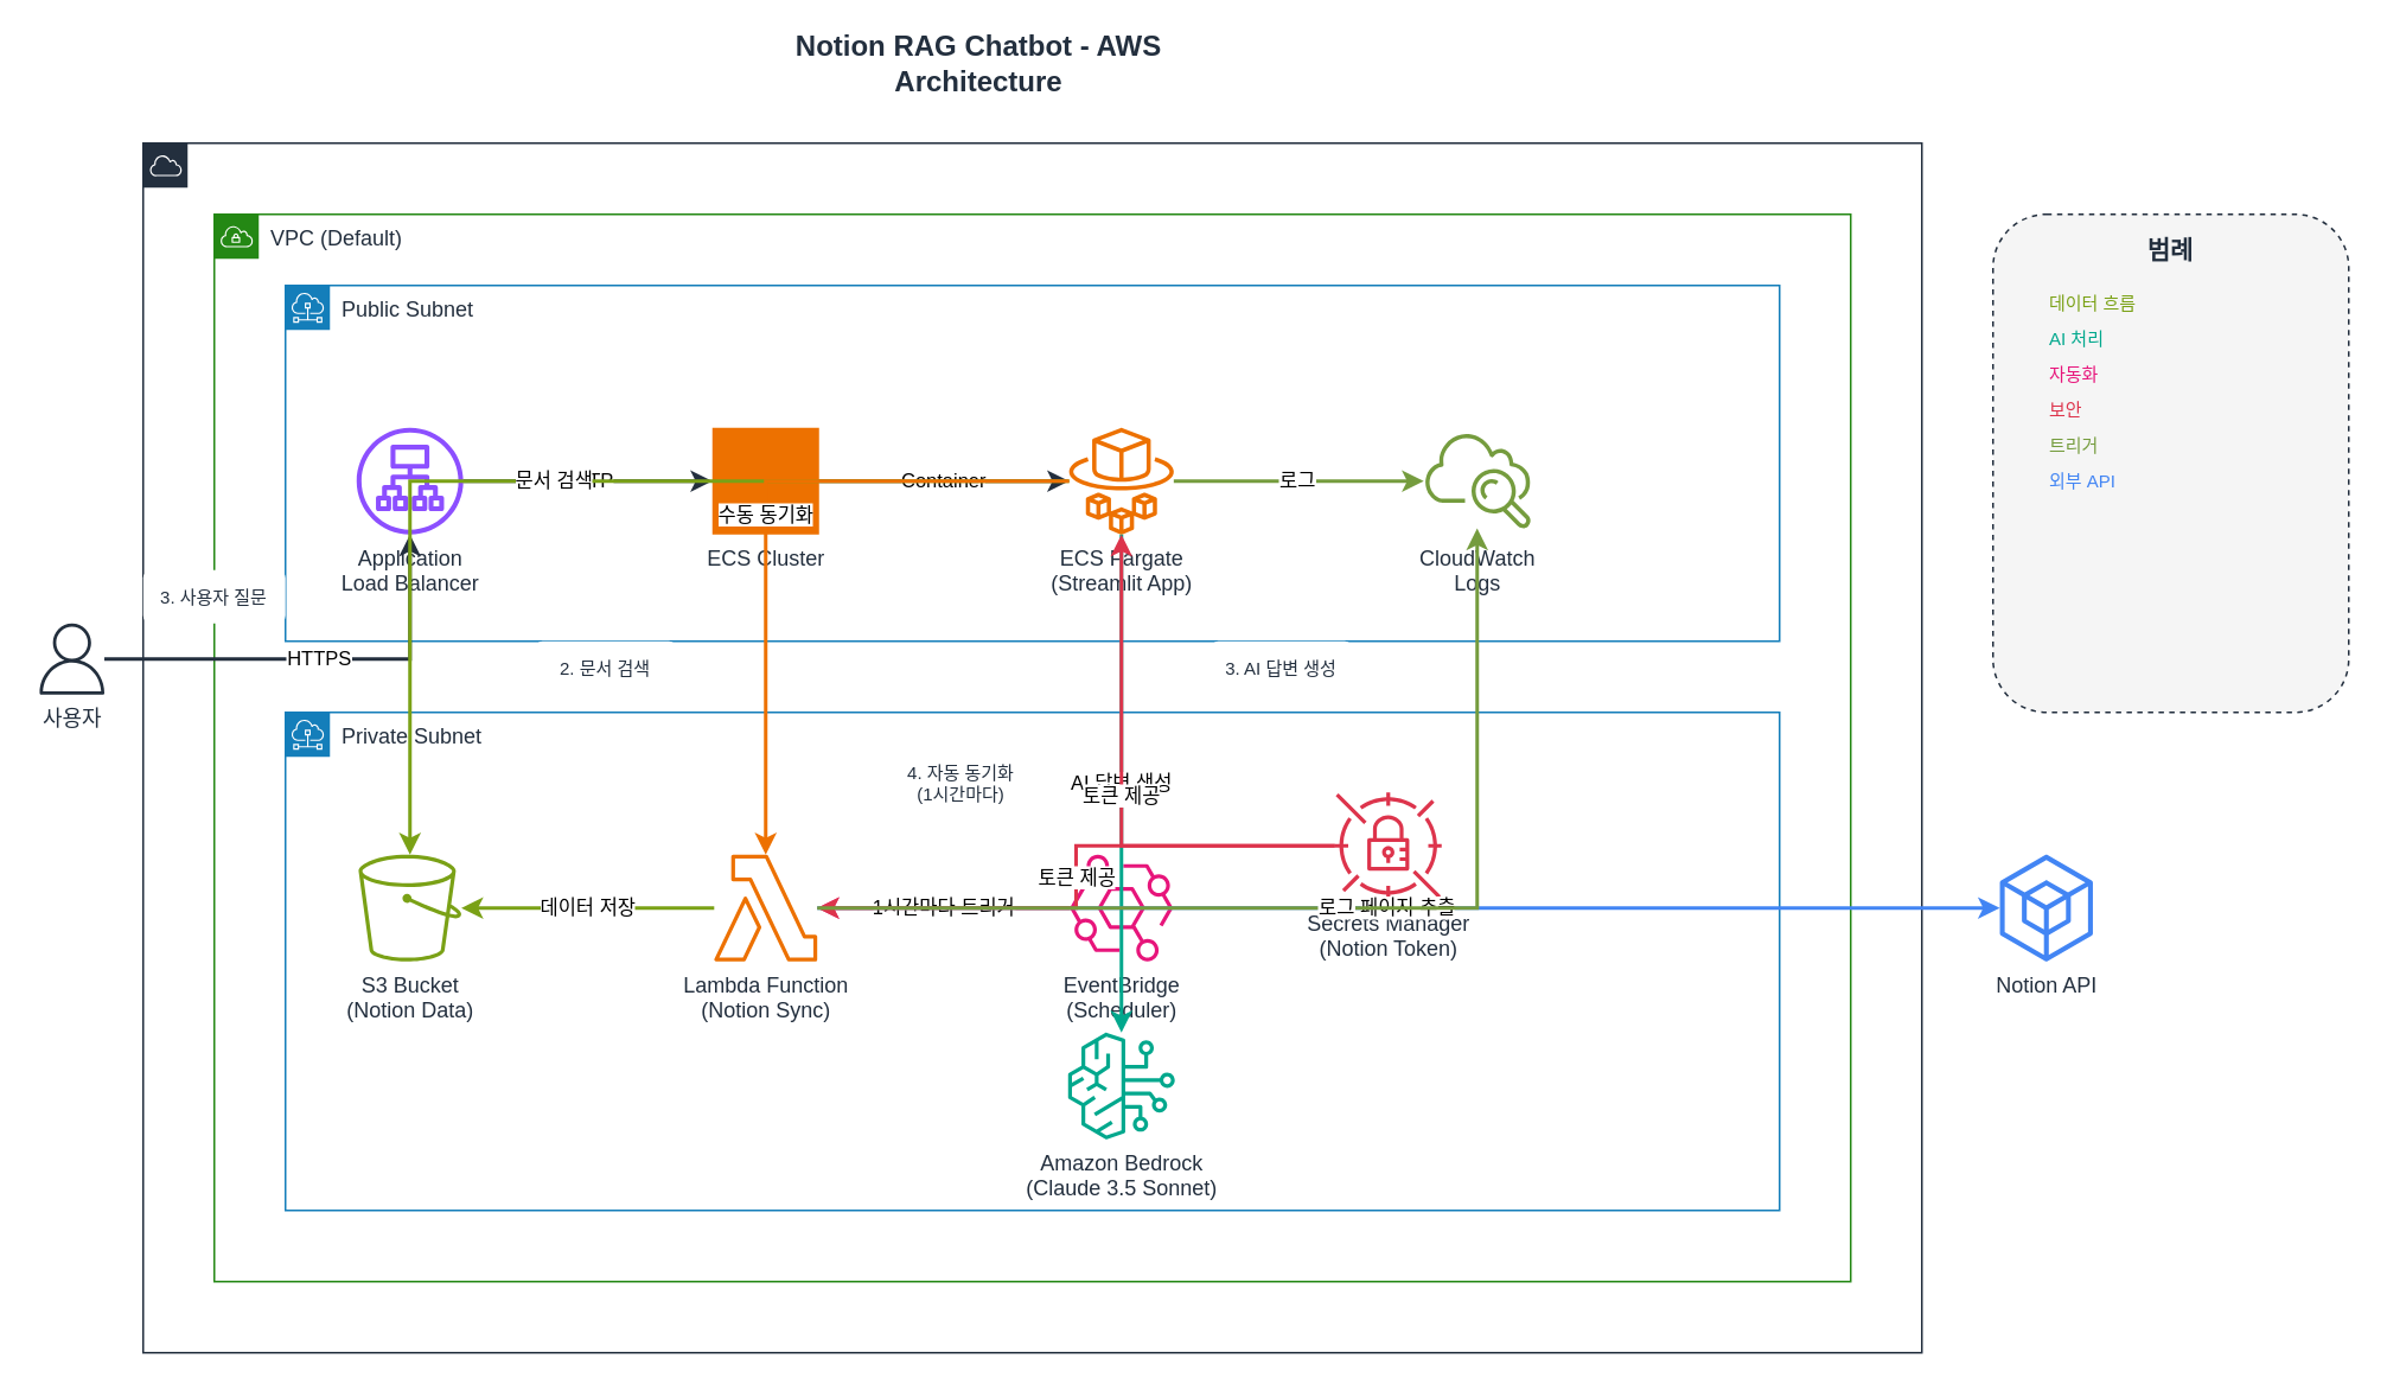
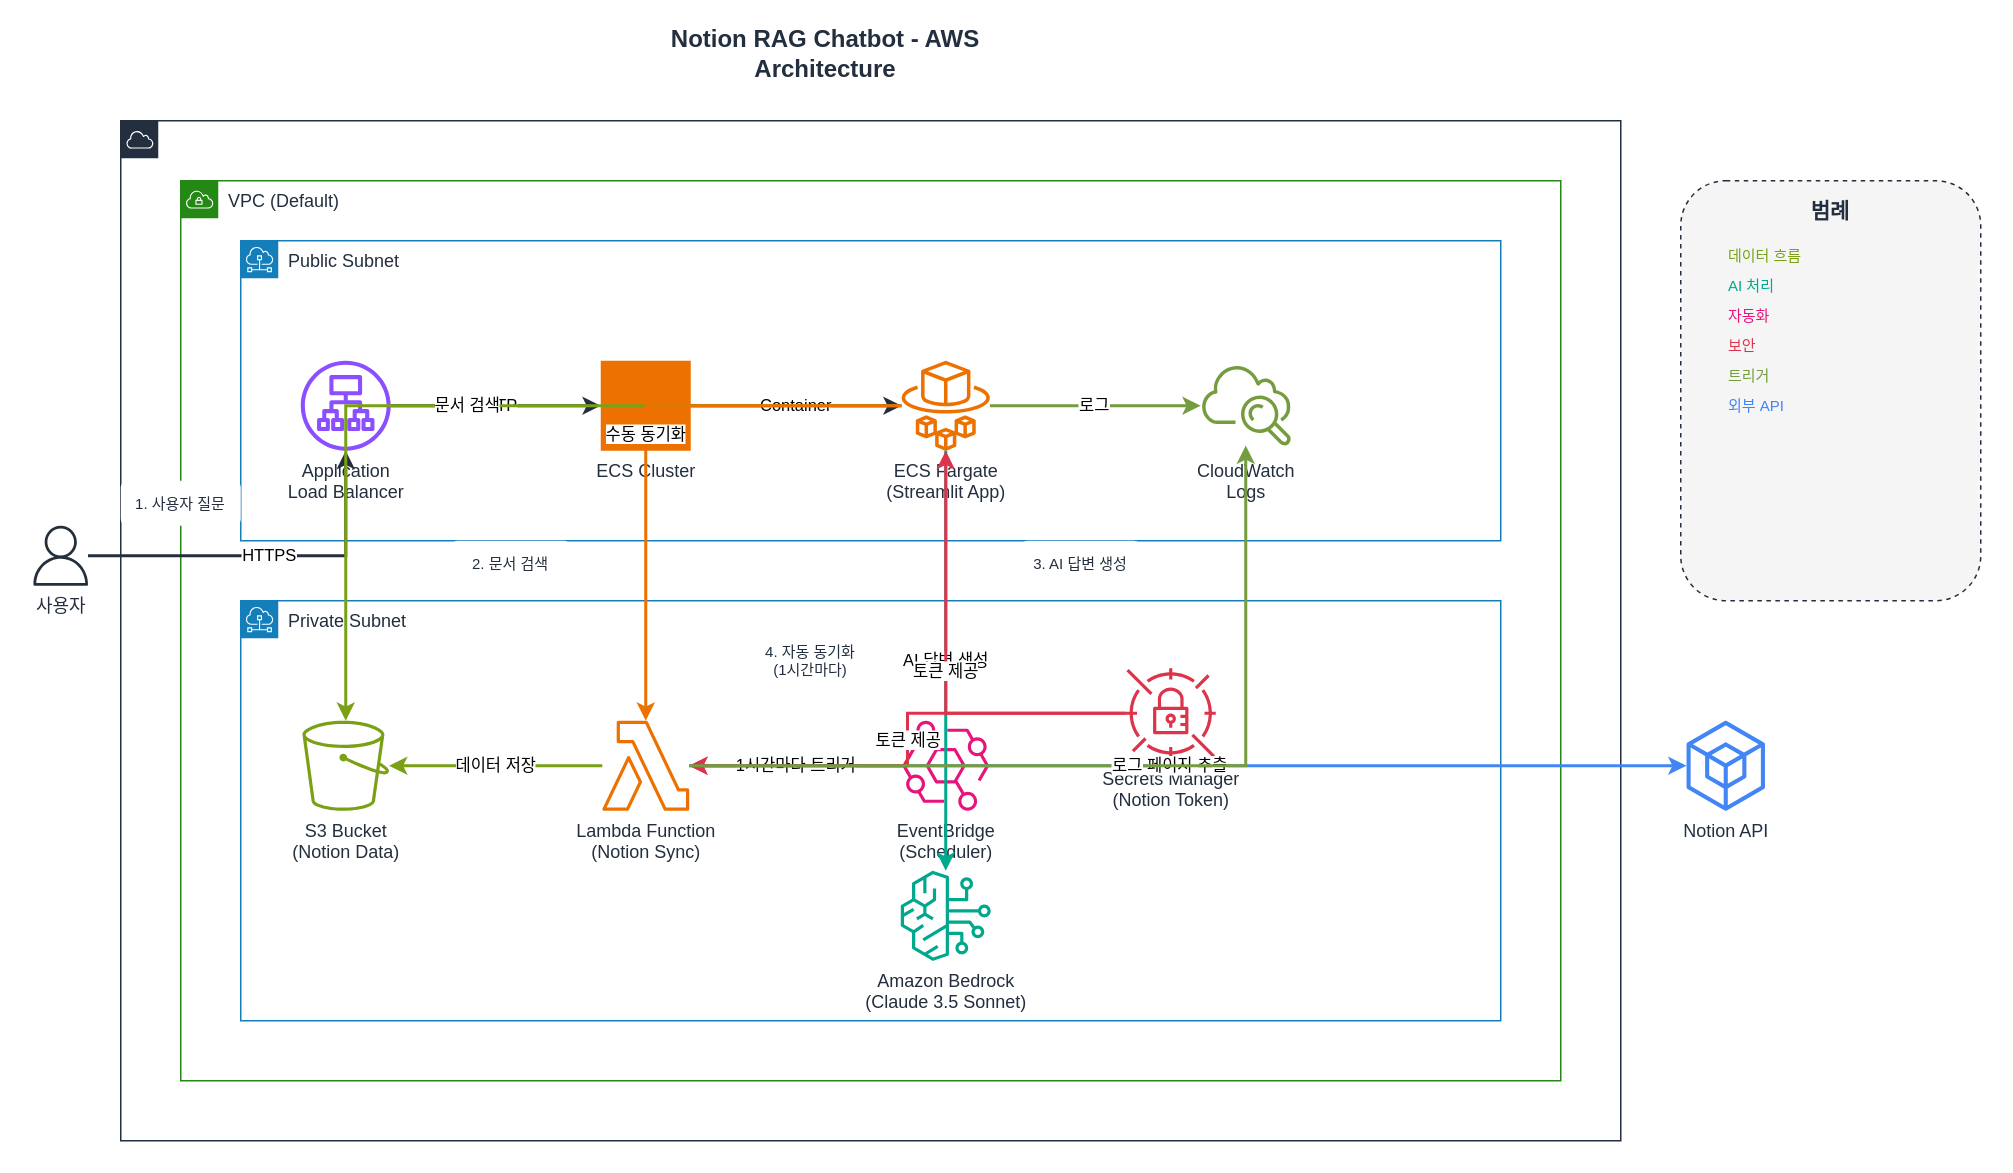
  <mxCell id="0" />
  <mxCell id="1" parent="0" />
  <mxCell id="2" value="" style="sketch=0;outlineConnect=0;gradientColor=none;html=1;whiteSpace=wrap;fontSize=12;fontStyle=0;shape=mxgraph.aws4.group;grIcon=mxgraph.aws4.group_aws_cloud;strokeColor=#232F3E;fillColor=none;verticalAlign=top;align=left;spacingLeft=30;fontColor=#232F3E;dashed=0;" vertex="1" parent="1"><mxGeometry x="80" y="80" width="1000" height="680" as="geometry" /></mxCell>
  <mxCell id="3" value="사용자" style="sketch=0;outlineConnect=0;fontColor=#232F3E;gradientColor=none;fillColor=#232F3D;strokeColor=none;dashed=0;verticalLabelPosition=bottom;verticalAlign=top;align=center;html=1;fontSize=12;fontStyle=0;aspect=fixed;pointerEvents=1;shape=mxgraph.aws4.user;" vertex="1" parent="1"><mxGeometry x="20" y="350" width="40" height="40" as="geometry" /></mxCell>
  <mxCell id="4" value="VPC (Default)" style="sketch=0;outlineConnect=0;gradientColor=none;html=1;whiteSpace=wrap;fontSize=12;fontStyle=0;shape=mxgraph.aws4.group;grIcon=mxgraph.aws4.group_vpc;strokeColor=#248814;fillColor=none;verticalAlign=top;align=left;spacingLeft=30;fontColor=#232F3E;dashed=0;" vertex="1" parent="1"><mxGeometry x="120" y="120" width="920" height="600" as="geometry" /></mxCell>
  <mxCell id="5" value="Public Subnet" style="sketch=0;outlineConnect=0;gradientColor=none;html=1;whiteSpace=wrap;fontSize=12;fontStyle=0;shape=mxgraph.aws4.group;grIcon=mxgraph.aws4.group_subnet;strokeColor=#147EBA;fillColor=none;verticalAlign=top;align=left;spacingLeft=30;fontColor=#232F3E;dashed=0;" vertex="1" parent="1"><mxGeometry x="160" y="160" width="840" height="200" as="geometry" /></mxCell>
  <mxCell id="6" value="Private Subnet" style="sketch=0;outlineConnect=0;gradientColor=none;html=1;whiteSpace=wrap;fontSize=12;fontStyle=0;shape=mxgraph.aws4.group;grIcon=mxgraph.aws4.group_subnet;strokeColor=#147EBA;fillColor=none;verticalAlign=top;align=left;spacingLeft=30;fontColor=#232F3E;dashed=0;" vertex="1" parent="1"><mxGeometry x="160" y="400" width="840" height="280" as="geometry" /></mxCell>
  <mxCell id="7" value="Application&#10;Load Balancer" style="sketch=0;outlineConnect=0;fontColor=#232F3E;gradientColor=none;fillColor=#8C4FFF;strokeColor=none;dashed=0;verticalLabelPosition=bottom;verticalAlign=top;align=center;html=1;fontSize=12;fontStyle=0;aspect=fixed;pointerEvents=1;shape=mxgraph.aws4.application_load_balancer;" vertex="1" parent="1"><mxGeometry x="200" y="240" width="60" height="60" as="geometry" /></mxCell>
  <mxCell id="8" value="ECS Cluster" style="sketch=0;outlineConnect=0;fontColor=#232F3E;gradientColor=none;fillColor=#ED7100;strokeColor=none;dashed=0;verticalLabelPosition=bottom;verticalAlign=top;align=center;html=1;fontSize=12;fontStyle=0;aspect=fixed;pointerEvents=1;shape=mxgraph.aws4.ecs_cluster;" vertex="1" parent="1"><mxGeometry x="400" y="240" width="60" height="60" as="geometry" /></mxCell>
  <mxCell id="9" value="ECS Fargate&#10;(Streamlit App)" style="sketch=0;outlineConnect=0;fontColor=#232F3E;gradientColor=none;fillColor=#ED7100;strokeColor=none;dashed=0;verticalLabelPosition=bottom;verticalAlign=top;align=center;html=1;fontSize=12;fontStyle=0;aspect=fixed;pointerEvents=1;shape=mxgraph.aws4.fargate;" vertex="1" parent="1"><mxGeometry x="600" y="240" width="60" height="60" as="geometry" /></mxCell>
  <mxCell id="10" value="S3 Bucket&#10;(Notion Data)" style="sketch=0;outlineConnect=0;fontColor=#232F3E;gradientColor=none;fillColor=#7AA116;strokeColor=none;dashed=0;verticalLabelPosition=bottom;verticalAlign=top;align=center;html=1;fontSize=12;fontStyle=0;aspect=fixed;pointerEvents=1;shape=mxgraph.aws4.s3;" vertex="1" parent="1"><mxGeometry x="200" y="480" width="60" height="60" as="geometry" /></mxCell>
  <mxCell id="11" value="Lambda Function&#10;(Notion Sync)" style="sketch=0;outlineConnect=0;fontColor=#232F3E;gradientColor=none;fillColor=#ED7100;strokeColor=none;dashed=0;verticalLabelPosition=bottom;verticalAlign=top;align=center;html=1;fontSize=12;fontStyle=0;aspect=fixed;pointerEvents=1;shape=mxgraph.aws4.lambda;" vertex="1" parent="1"><mxGeometry x="400" y="480" width="60" height="60" as="geometry" /></mxCell>
  <mxCell id="12" value="EventBridge&#10;(Scheduler)" style="sketch=0;outlineConnect=0;fontColor=#232F3E;gradientColor=none;fillColor=#E7157B;strokeColor=none;dashed=0;verticalLabelPosition=bottom;verticalAlign=top;align=center;html=1;fontSize=12;fontStyle=0;aspect=fixed;pointerEvents=1;shape=mxgraph.aws4.eventbridge;" vertex="1" parent="1"><mxGeometry x="600" y="480" width="60" height="60" as="geometry" /></mxCell>
  <mxCell id="13" value="Secrets Manager&#10;(Notion Token)" style="sketch=0;outlineConnect=0;fontColor=#232F3E;gradientColor=none;fillColor=#DD344C;strokeColor=none;dashed=0;verticalLabelPosition=bottom;verticalAlign=top;align=center;html=1;fontSize=12;fontStyle=0;aspect=fixed;pointerEvents=1;shape=mxgraph.aws4.secrets_manager;" vertex="1" parent="1"><mxGeometry x="750" y="445" width="60" height="60" as="geometry" /></mxCell>
  <mxCell id="14" value="CloudWatch&#10;Logs" style="sketch=0;outlineConnect=0;fontColor=#232F3E;gradientColor=none;fillColor=#759C3E;strokeColor=none;dashed=0;verticalLabelPosition=bottom;verticalAlign=top;align=center;html=1;fontSize=12;fontStyle=0;aspect=fixed;pointerEvents=1;shape=mxgraph.aws4.cloudwatch;" vertex="1" parent="1"><mxGeometry x="800" y="240" width="60" height="60" as="geometry" /></mxCell>
  <mxCell id="15" value="Amazon Bedrock&#10;(Claude 3.5 Sonnet)" style="sketch=0;outlineConnect=0;fontColor=#232F3E;gradientColor=none;fillColor=#01A88D;strokeColor=none;dashed=0;verticalLabelPosition=bottom;verticalAlign=top;align=center;html=1;fontSize=12;fontStyle=0;aspect=fixed;pointerEvents=1;shape=mxgraph.aws4.bedrock;" vertex="1" parent="1"><mxGeometry x="600" y="580" width="60" height="60" as="geometry" /></mxCell>
  <mxCell id="16" value="Notion API" style="sketch=0;outlineConnect=0;fontColor=#232F3E;gradientColor=none;fillColor=#4285F4;strokeColor=none;dashed=0;verticalLabelPosition=bottom;verticalAlign=top;align=center;html=1;fontSize=12;fontStyle=0;aspect=fixed;pointerEvents=1;shape=mxgraph.aws4.external_sdk;" vertex="1" parent="1"><mxGeometry x="1120" y="480" width="60" height="60" as="geometry" /></mxCell>
  <mxCell id="17" value="HTTPS" style="edgeStyle=orthogonalEdgeStyle;rounded=0;orthogonalLoop=1;jettySize=auto;html=1;strokeColor=#232F3E;strokeWidth=2;" edge="1" parent="1" source="3" target="7"><mxGeometry relative="1" as="geometry" /></mxCell>
  <mxCell id="18" value="HTTP" style="edgeStyle=orthogonalEdgeStyle;rounded=0;orthogonalLoop=1;jettySize=auto;html=1;strokeColor=#232F3E;strokeWidth=2;" edge="1" parent="1" source="7" target="8"><mxGeometry relative="1" as="geometry" /></mxCell>
  <mxCell id="19" value="Container" style="edgeStyle=orthogonalEdgeStyle;rounded=0;orthogonalLoop=1;jettySize=auto;html=1;strokeColor=#232F3E;strokeWidth=2;" edge="1" parent="1" source="8" target="9"><mxGeometry relative="1" as="geometry" /></mxCell>
  <mxCell id="20" value="문서 검색" style="edgeStyle=orthogonalEdgeStyle;rounded=0;orthogonalLoop=1;jettySize=auto;html=1;strokeColor=#7AA116;strokeWidth=2;" edge="1" parent="1" source="9" target="10"><mxGeometry relative="1" as="geometry" /></mxCell>
  <mxCell id="21" value="AI 답변 생성" style="edgeStyle=orthogonalEdgeStyle;rounded=0;orthogonalLoop=1;jettySize=auto;html=1;strokeColor=#01A88D;strokeWidth=2;" edge="1" parent="1" source="9" target="15"><mxGeometry relative="1" as="geometry" /></mxCell>
  <mxCell id="22" value="수동 동기화" style="edgeStyle=orthogonalEdgeStyle;rounded=0;orthogonalLoop=1;jettySize=auto;html=1;strokeColor=#ED7100;strokeWidth=2;" edge="1" parent="1" source="9" target="11"><mxGeometry relative="1" as="geometry" /></mxCell>
  <mxCell id="23" value="1시간마다 트리거" style="edgeStyle=orthogonalEdgeStyle;rounded=0;orthogonalLoop=1;jettySize=auto;html=1;strokeColor=#E7157B;strokeWidth=2;" edge="1" parent="1" source="12" target="11"><mxGeometry relative="1" as="geometry" /></mxCell>
  <mxCell id="24" value="데이터 저장" style="edgeStyle=orthogonalEdgeStyle;rounded=0;orthogonalLoop=1;jettySize=auto;html=1;strokeColor=#7AA116;strokeWidth=2;" edge="1" parent="1" source="11" target="10"><mxGeometry relative="1" as="geometry" /></mxCell>
  <mxCell id="25" value="페이지 추출" style="edgeStyle=orthogonalEdgeStyle;rounded=0;orthogonalLoop=1;jettySize=auto;html=1;strokeColor=#4285F4;strokeWidth=2;" edge="1" parent="1" source="11" target="16"><mxGeometry relative="1" as="geometry" /></mxCell>
  <mxCell id="26" value="토큰 제공" style="edgeStyle=orthogonalEdgeStyle;rounded=0;orthogonalLoop=1;jettySize=auto;html=1;strokeColor=#DD344C;strokeWidth=2;" edge="1" parent="1" source="13" target="11"><mxGeometry relative="1" as="geometry" /></mxCell>
  <mxCell id="27" value="토큰 제공" style="edgeStyle=orthogonalEdgeStyle;rounded=0;orthogonalLoop=1;jettySize=auto;html=1;strokeColor=#DD344C;strokeWidth=2;" edge="1" parent="1" source="13" target="9"><mxGeometry relative="1" as="geometry" /></mxCell>
  <mxCell id="28" value="로그" style="edgeStyle=orthogonalEdgeStyle;rounded=0;orthogonalLoop=1;jettySize=auto;html=1;strokeColor=#759C3E;strokeWidth=2;" edge="1" parent="1" source="9" target="14"><mxGeometry relative="1" as="geometry" /></mxCell>
  <mxCell id="29" value="로그" style="edgeStyle=orthogonalEdgeStyle;rounded=0;orthogonalLoop=1;jettySize=auto;html=1;strokeColor=#759C3E;strokeWidth=2;" edge="1" parent="1" source="11" target="14"><mxGeometry relative="1" as="geometry" /></mxCell>
  <mxCell id="30" value="Notion RAG Chatbot - AWS Architecture" style="text;html=1;strokeColor=none;fillColor=none;align=center;verticalAlign=middle;whiteSpace=wrap;rounded=0;fontSize=16;fontStyle=1;fontColor=#232F3E;" vertex="1" parent="1"><mxGeometry x="400" y="20" width="300" height="30" as="geometry" /></mxCell>
  <mxCell id="31" value="" style="rounded=1;whiteSpace=wrap;html=1;strokeColor=#232F3E;fillColor=#F5F5F5;dashed=1;" vertex="1" parent="1"><mxGeometry x="1120" y="120" width="200" height="280" as="geometry" /></mxCell>
  <mxCell id="32" value="범례" style="text;html=1;strokeColor=none;fillColor=none;align=center;verticalAlign=middle;whiteSpace=wrap;rounded=0;fontSize=14;fontStyle=1;fontColor=#232F3E;" vertex="1" parent="1"><mxGeometry x="1200" y="130" width="40" height="20" as="geometry" /></mxCell>
  <mxCell id="33" value="데이터 흐름" style="text;html=1;strokeColor=none;fillColor=none;align=left;verticalAlign=middle;whiteSpace=wrap;rounded=0;fontSize=10;fontColor=#7AA116;" vertex="1" parent="1"><mxGeometry x="1150" y="160" width="60" height="20" as="geometry" /></mxCell>
  <mxCell id="34" value="AI 처리" style="text;html=1;strokeColor=none;fillColor=none;align=left;verticalAlign=middle;whiteSpace=wrap;rounded=0;fontSize=10;fontColor=#01A88D;" vertex="1" parent="1"><mxGeometry x="1150" y="180" width="60" height="20" as="geometry" /></mxCell>
  <mxCell id="35" value="자동화" style="text;html=1;strokeColor=none;fillColor=none;align=left;verticalAlign=middle;whiteSpace=wrap;rounded=0;fontSize=10;fontColor=#E7157B;" vertex="1" parent="1"><mxGeometry x="1150" y="200" width="60" height="20" as="geometry" /></mxCell>
  <mxCell id="36" value="보안" style="text;html=1;strokeColor=none;fillColor=none;align=left;verticalAlign=middle;whiteSpace=wrap;rounded=0;fontSize=10;fontColor=#DD344C;" vertex="1" parent="1"><mxGeometry x="1150" y="220" width="60" height="20" as="geometry" /></mxCell>
  <mxCell id="37" value="트리거" style="text;html=1;strokeColor=none;fillColor=none;align=left;verticalAlign=middle;whiteSpace=wrap;rounded=0;fontSize=10;fontColor=#759C3E;" vertex="1" parent="1"><mxGeometry x="1150" y="240" width="60" height="20" as="geometry" /></mxCell>
  <mxCell id="38" value="외부 API" style="text;html=1;strokeColor=none;fillColor=none;align=left;verticalAlign=middle;whiteSpace=wrap;rounded=0;fontSize=10;fontColor=#4285F4;" vertex="1" parent="1"><mxGeometry x="1150" y="260" width="60" height="20" as="geometry" /></mxCell>
- <mxCell id="39" value="3. 사용자 질문" style="text;html=1;strokeColor=none;fillColor=#FFFFFF;align=center;verticalAlign=middle;whiteSpace=wrap;rounded=1;fontSize=10;fontColor=#232F3E;strokeWidth=1;" vertex="1" parent="1"><mxGeometry x="80" y="320" width="80" height="30" as="geometry" /></mxCell>
+ <mxCell id="39" value="1. 사용자 질문" style="text;html=1;strokeColor=none;fillColor=#FFFFFF;align=center;verticalAlign=middle;whiteSpace=wrap;rounded=1;fontSize=10;fontColor=#232F3E;strokeWidth=1;" vertex="1" parent="1"><mxGeometry x="80" y="320" width="80" height="30" as="geometry" /></mxCell>
  <mxCell id="40" value="2. 문서 검색" style="text;html=1;strokeColor=none;fillColor=#FFFFFF;align=center;verticalAlign=middle;whiteSpace=wrap;rounded=1;fontSize=10;fontColor=#232F3E;strokeWidth=1;" vertex="1" parent="1"><mxGeometry x="300" y="360" width="80" height="30" as="geometry" /></mxCell>
  <mxCell id="41" value="3. AI 답변 생성" style="text;html=1;strokeColor=none;fillColor=#FFFFFF;align=center;verticalAlign=middle;whiteSpace=wrap;rounded=1;fontSize=10;fontColor=#232F3E;strokeWidth=1;" vertex="1" parent="1"><mxGeometry x="680" y="360" width="80" height="30" as="geometry" /></mxCell>
  <mxCell id="42" value="4. 자동 동기화&#10;(1시간마다)" style="text;html=1;strokeColor=none;fillColor=#FFFFFF;align=center;verticalAlign=middle;whiteSpace=wrap;rounded=1;fontSize=10;fontColor=#232F3E;strokeWidth=1;" vertex="1" parent="1"><mxGeometry x="500" y="420" width="80" height="40" as="geometry" /></mxCell>
